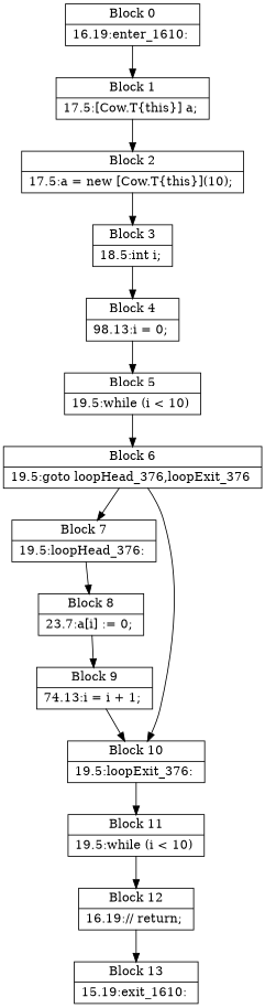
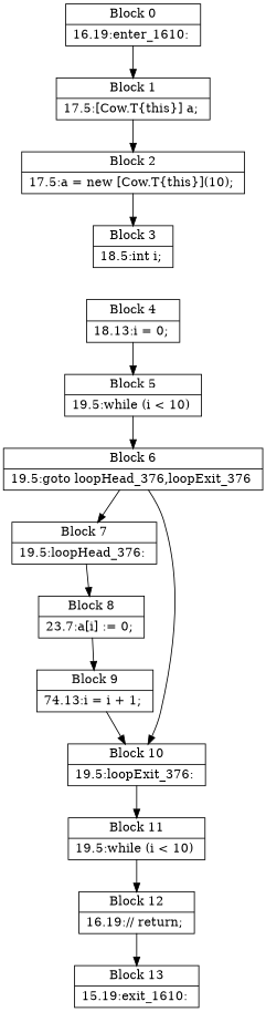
  digraph {
    node [shape=record]
    n1 [label="{Block 0|16.19:enter_1610: \n}"]
    n2 [label="{Block 1|17.5:\[Cow.T\{this\}\] a; \n}"]
    n3 [label="{Block 2|17.5:a = new \[Cow.T\{this\}\](10); \n}"]
    n4 [label="{Block 3|18.5:int i; \n}"]
-   n5 [label="{Block 4|98.13:i = 0; \n}"]
+   n5 [label="{Block 4|18.13:i = 0; \n}"]
    n6 [label="{Block 5|19.5:while (i \< 10)   \n}"]
    n7 [label="{Block 6|19.5:goto loopHead_376,loopExit_376 \n}"]
    n8 [label="{Block 7|19.5:loopHead_376: \n}"]
    n9 [label="{Block 10|19.5:loopExit_376: \n}"]
    n10 [label="{Block 8|23.7:a\[i\] := 0; \n}"]
    n11 [label="{Block 11|19.5:while (i \< 10)   \n}"]
    n12 [label="{Block 9|74.13:i = i + 1; \n}"]
    n13 [label="{Block 12|16.19:// return; \n}"]
    n14 [label="{Block 13|15.19:exit_1610: \n}"]
    n1 -> n2
    n2 -> n3
    n3 -> n4
-   n4 -> n5
    n5 -> n6
    n6 -> n7
    n7 -> n8
    n7 -> n9
    n8 -> n10
    n9 -> n11
    n10 -> n12
    n11 -> n13
    n12 -> n9
    n13 -> n14
  }
